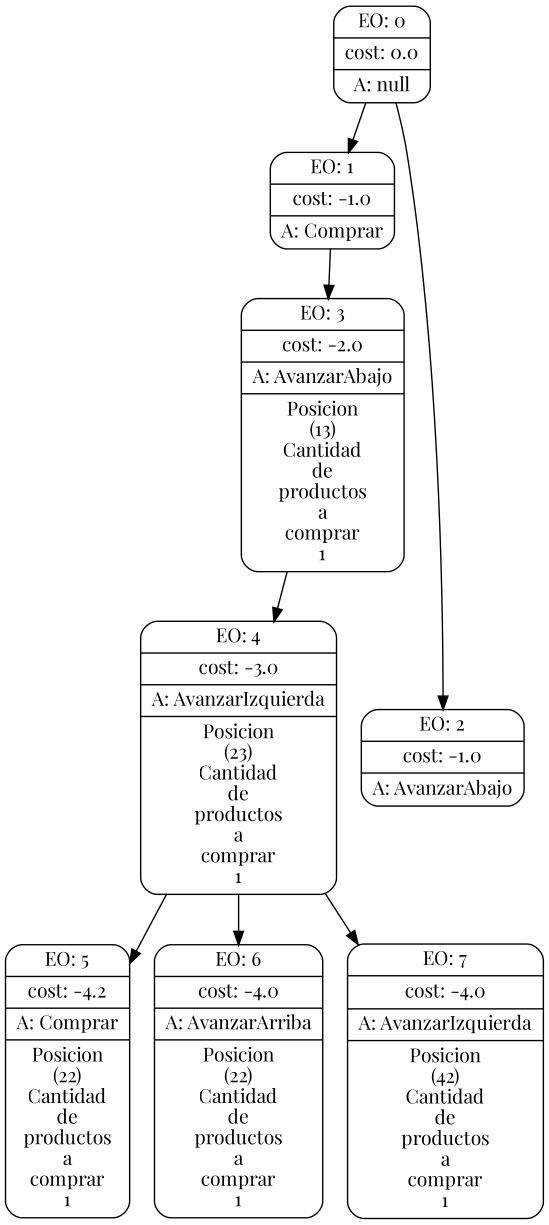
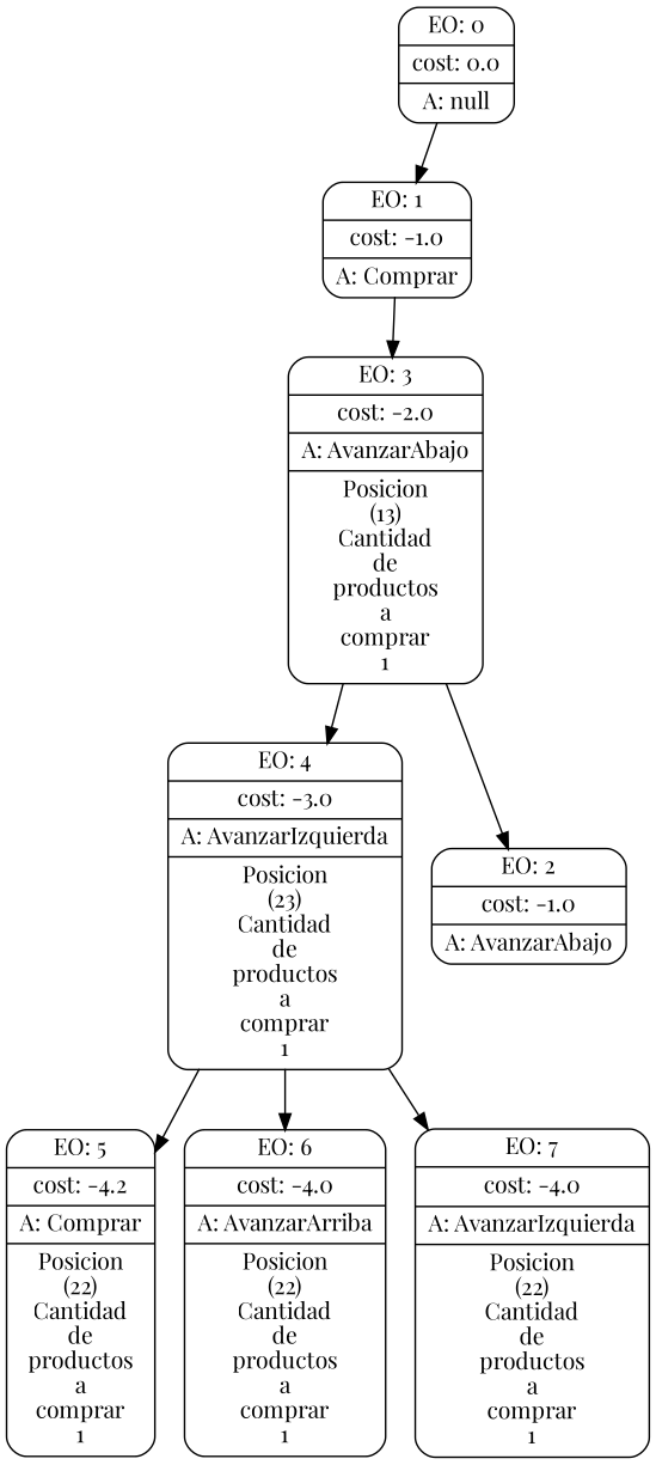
  digraph {
    fontname="Playfair Display"
    node [fontname="Playfair Display" shape=Mrecord]
    edge [fontname="Playfair Display"]
    n1 [label="{EO: 0|cost: 0.0|A: null}"]
    n2 [label="{EO: 1|cost: -1.0|A: Comprar}"]
    n3 [label="{EO: 2|cost: -1.0|A: AvanzarAbajo}"]
    n4 [label="{EO: 3|cost: -2.0|A: AvanzarAbajo|Posicion\n(13)\nCantidad\nde\nproductos\na\ncomprar\n1}"]
    n5 [label="{EO: 4|cost: -3.0|A: AvanzarIzquierda|Posicion\n(23)\nCantidad\nde\nproductos\na\ncomprar\n1}"]
    n6 [label="{EO: 5|cost: -4.2|A: Comprar|Posicion\n(22)\nCantidad\nde\nproductos\na\ncomprar\n1}"]
    n7 [label="{EO: 6|cost: -4.0|A: AvanzarArriba|Posicion\n(22)\nCantidad\nde\nproductos\na\ncomprar\n1}"]
-   n8 [label="{EO: 7|cost: -4.0|A: AvanzarIzquierda|Posicion\n(42)\nCantidad\nde\nproductos\na\ncomprar\n1}"]
+   n8 [label="{EO: 7|cost: -4.0|A: AvanzarIzquierda|Posicion\n(22)\nCantidad\nde\nproductos\na\ncomprar\n1}"]
    n1 -> n2
-   n1 -> n3
+   n4 -> n3
    n2 -> n4
    n4 -> n5
    n5 -> n6
    n5 -> n7
    n5 -> n8
  }
